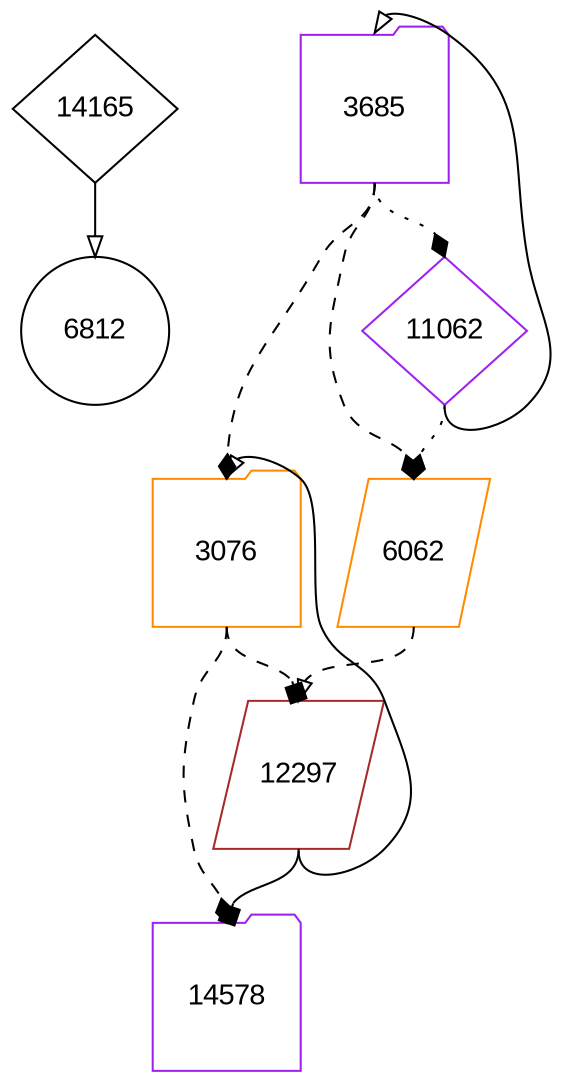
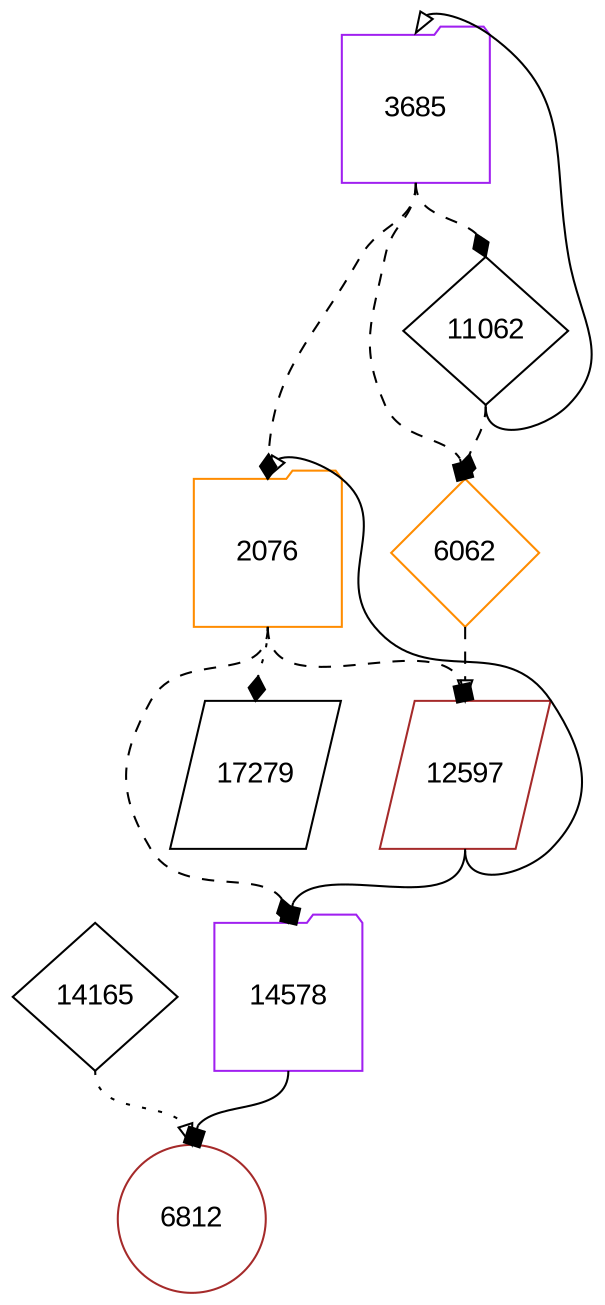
  digraph {
    fontname="Liberation Sans"
    node [color=purple fontname="Liberation Sans" shape=diamond]
    edge [arrowhead=diamond fontname="Liberation Sans" headport=n style=dashed tailport=s]
    14165 [color=black height=1 width=1]
-   6812 [color=black height=1 shape=circle width=1]
+   6812 [color=brown height=1 shape=circle width=1]
    14578 [height=1 shape=folder width=1]
-   2076 [color=darkorange height=1 shape=folder width=1 label=3076]
-   12297 [color=brown height=1 shape=parallelogram width=1]
-   6062 [color=darkorange height=1 shape=parallelogram width=1]
+   2076 [color=darkorange height=1 shape=folder width=1]
+   12297 [color=brown height=1 shape=parallelogram width=1 label=12597]
+   17279 [color=black height=1 shape=parallelogram width=1]
+   6062 [color=darkorange height=1 width=1]
    3685 [height=1 shape=folder width=1]
-   11062 [height=1 width=1]
-   14165 -> 6812 [arrowhead=onormal style=solid]
+   11062 [color=black height=1 width=1]
+   14165 -> 6812 [arrowhead=onormal style=dotted]
+   14578 -> 6812 [arrowhead=box style=solid]
    2076 -> 14578
    2076 -> 12297 [arrowhead=box]
+   2076 -> 17279 [style=dotted]
    12297 -> 14578 [arrowhead=box style=solid]
    12297 -> 2076 [arrowhead=onormal style=solid]
    6062 -> 12297 [arrowhead=onormal]
    3685 -> 2076
-   3685 -> 6062
-   3685 -> 11062 [style=dotted]
-   11062 -> 6062 [style=dotted]
+   3685 -> 6062 [arrowhead=box]
+   3685 -> 11062
+   11062 -> 6062
    11062 -> 3685 [arrowhead=onormal style=solid]
  }
